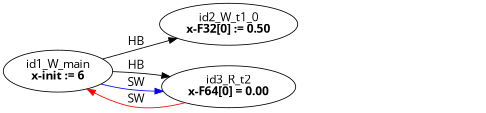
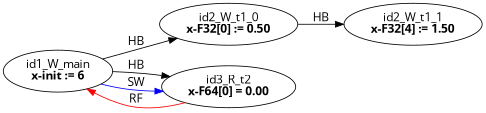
  digraph {
    fontname="Open Sans"
    rankdir=LR
    splines=true
    node [fontname="Open Sans"]
    edge [color=black fontname="Open Sans"]
    n1 [label=<id2_W_t1_0<br/><B>x-F32[0] := 0.50</B>>]
+   n2 [label=<id2_W_t1_1<br/><B>x-F32[4] := 1.50</B>>]
    n3 [label=<id1_W_main<br/><B>x-init := 6</B>>]
    n4 [label=<id3_R_t2<br/><B>x-F64[0] = 0.00</B>>]
+   n1 -> n2 [label=HB]
    n3 -> n1 [label=HB]
    n3 -> n4 [label=HB]
    n3 -> n4 [color=blue label=SW]
-   n4 -> n3 [color=red label=SW]
+   n4 -> n3 [color=red label=RF]
  }
